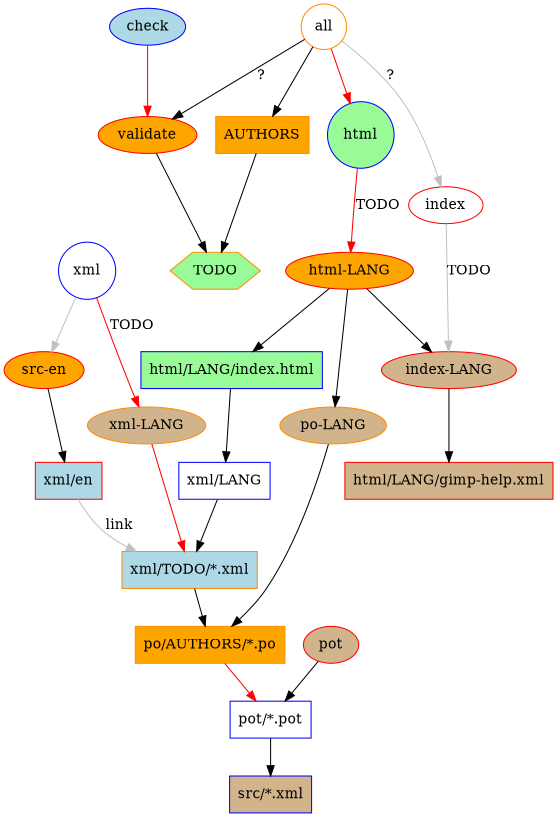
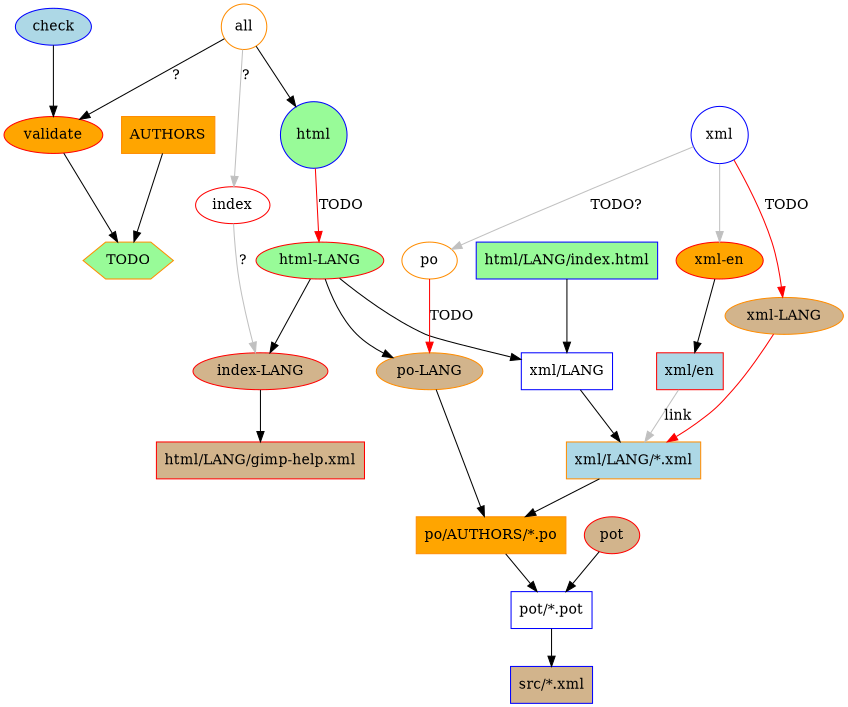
  digraph {
    node [color=darkorange fillcolor=white shape=ellipse style=filled]
    n1 [label=all shape=circle]
    validate [color=red fillcolor=orange]
    html [color=blue fillcolor=palegreen shape=circle]
    index [color=red]
    n5 [fillcolor=orange label=AUTHORS shape=box]
    n6 [fillcolor=palegreen label=TODO shape=hexagon]
-   n7 [color=red fillcolor=orange label="html-LANG"]
+   n7 [color=red fillcolor=palegreen label="html-LANG"]
    n8 [color=red fillcolor=tan label="index-LANG"]
    n9 [fillcolor=tan label="po-LANG"]
    n10 [color=blue fillcolor=palegreen label="html/LANG/index.html" shape=box]
    n11 [color=red fillcolor=tan label="html/LANG/gimp-help.xml" shape=box]
    n12 [color=blue fillcolor=tan label="src/*.xml" shape=box]
    n13 [color=blue label="pot/*.pot" shape=box]
    n14 [fillcolor=orange label="po/AUTHORS/*.po" shape=box]
    n15 [color=blue label=xml shape=circle]
+   po
    n17 [fillcolor=tan label="xml-LANG"]
-   n18 [color=red fillcolor=orange label="src-en"]
-   n19 [fillcolor=lightblue label="xml/TODO/*.xml" shape=box]
+   n18 [color=red fillcolor=orange label="xml-en"]
+   n19 [fillcolor=lightblue label="xml/LANG/*.xml" shape=box]
    n20 [color=red fillcolor=lightblue label="xml/en" shape=box]
    n21 [color=red fillcolor=tan label=pot]
    n22 [color=blue label="xml/LANG" shape=box]
    check [color=blue fillcolor=lightblue]
    n1 -> validate [label="?"]
-   n1 -> html [color=red]
+   n1 -> html
    n1 -> index [color=grey label="?"]
-   n1 -> n5
    validate -> n6
    html -> n7 [color=red label=TODO]
-   index -> n8 [color=grey label=TODO]
+   index -> n8 [color=grey label="?"]
    n5 -> n6
    n7 -> n8
    n7 -> n9
-   n7 -> n10
+   n7 -> n22
    n8 -> n11
    n9 -> n14
    n10 -> n22
    n13 -> n12
-   n14 -> n13 [color=red]
+   n14 -> n13
+   n15 -> po [color=grey label="TODO?"]
    n15 -> n17 [color=red label=TODO]
    n15 -> n18 [color=grey]
+   po -> n9 [color=red label=TODO]
    n17 -> n19 [color=red]
    n18 -> n20
    n19 -> n14
    n20 -> n19 [color=grey label=link]
    n21 -> n13
    n22 -> n19
-   check -> validate [color=red]
+   check -> validate
  }
